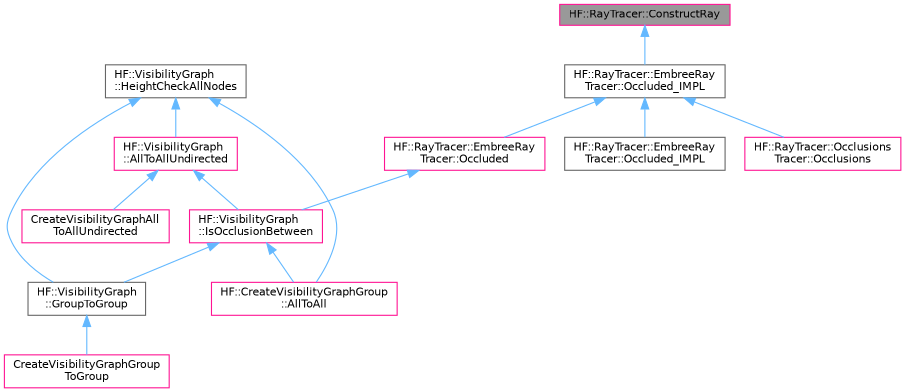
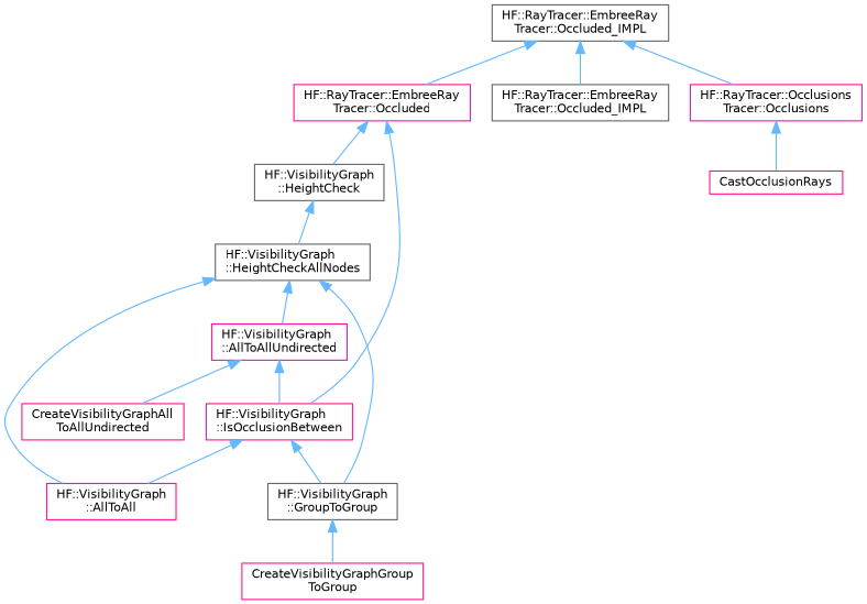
  digraph {
    rankdir=TB
    node [color=deeppink fillcolor=white fontname=Helvetica fontsize=10 shape=box style=filled]
    edge [color=steelblue1 dir=back fontname=Helvetica fontsize=10 labelfontname=Helvetica labelfontsize=10 style=solid]
-   n1 [fillcolor=grey60 fontcolor=black height=0.2 label="HF::RayTracer::ConstructRay" width=0.4]
    n2 [color=gray40 height=0.2 label="HF::RayTracer::EmbreeRay\lTracer::Occluded_IMPL" width=0.4]
    n3 [height=0.2 label="HF::RayTracer::EmbreeRay\lTracer::Occluded" width=0.4]
    n4 [color=gray40 height=0.2 label="HF::RayTracer::EmbreeRay\lTracer::Occluded_IMPL" width=0.4]
    n5 [height=0.2 label="HF::RayTracer::Occlusions\lTracer::Occlusions" width=0.4]
+   n6 [color=gray40 height=0.2 label="HF::VisibilityGraph\l::HeightCheck" width=0.4]
    n7 [height=0.2 label="HF::VisibilityGraph\l::IsOcclusionBetween" width=0.4]
+   n8 [height=0.2 label=CastOcclusionRays width=0.4]
    n9 [color=gray40 height=0.2 label="HF::VisibilityGraph\l::HeightCheckAllNodes" width=0.4]
-   n10 [height=0.2 label="HF::CreateVisibilityGraphGroup\l::AllToAll" width=0.4]
+   n10 [height=0.2 label="HF::VisibilityGraph\l::AllToAll" width=0.4]
    n11 [color=gray40 height=0.2 label="HF::VisibilityGraph\l::GroupToGroup" width=0.4]
    n12 [height=0.2 label="HF::VisibilityGraph\l::AllToAllUndirected" width=0.4]
    n13 [height=0.2 label="CreateVisibilityGraphAll\lToAllUndirected" width=0.4]
    n14 [height=0.2 label="CreateVisibilityGraphGroup\lToGroup" width=0.4]
-   n1 -> n2
    n2 -> n3
    n2 -> n4
    n2 -> n5
+   n3 -> n6
    n3 -> n7
+   n5 -> n8
+   n6 -> n9
    n7 -> n10
    n7 -> n11
    n9 -> n10
    n9 -> n11
    n9 -> n12
    n11 -> n14
    n12 -> n7
    n12 -> n13
  }
